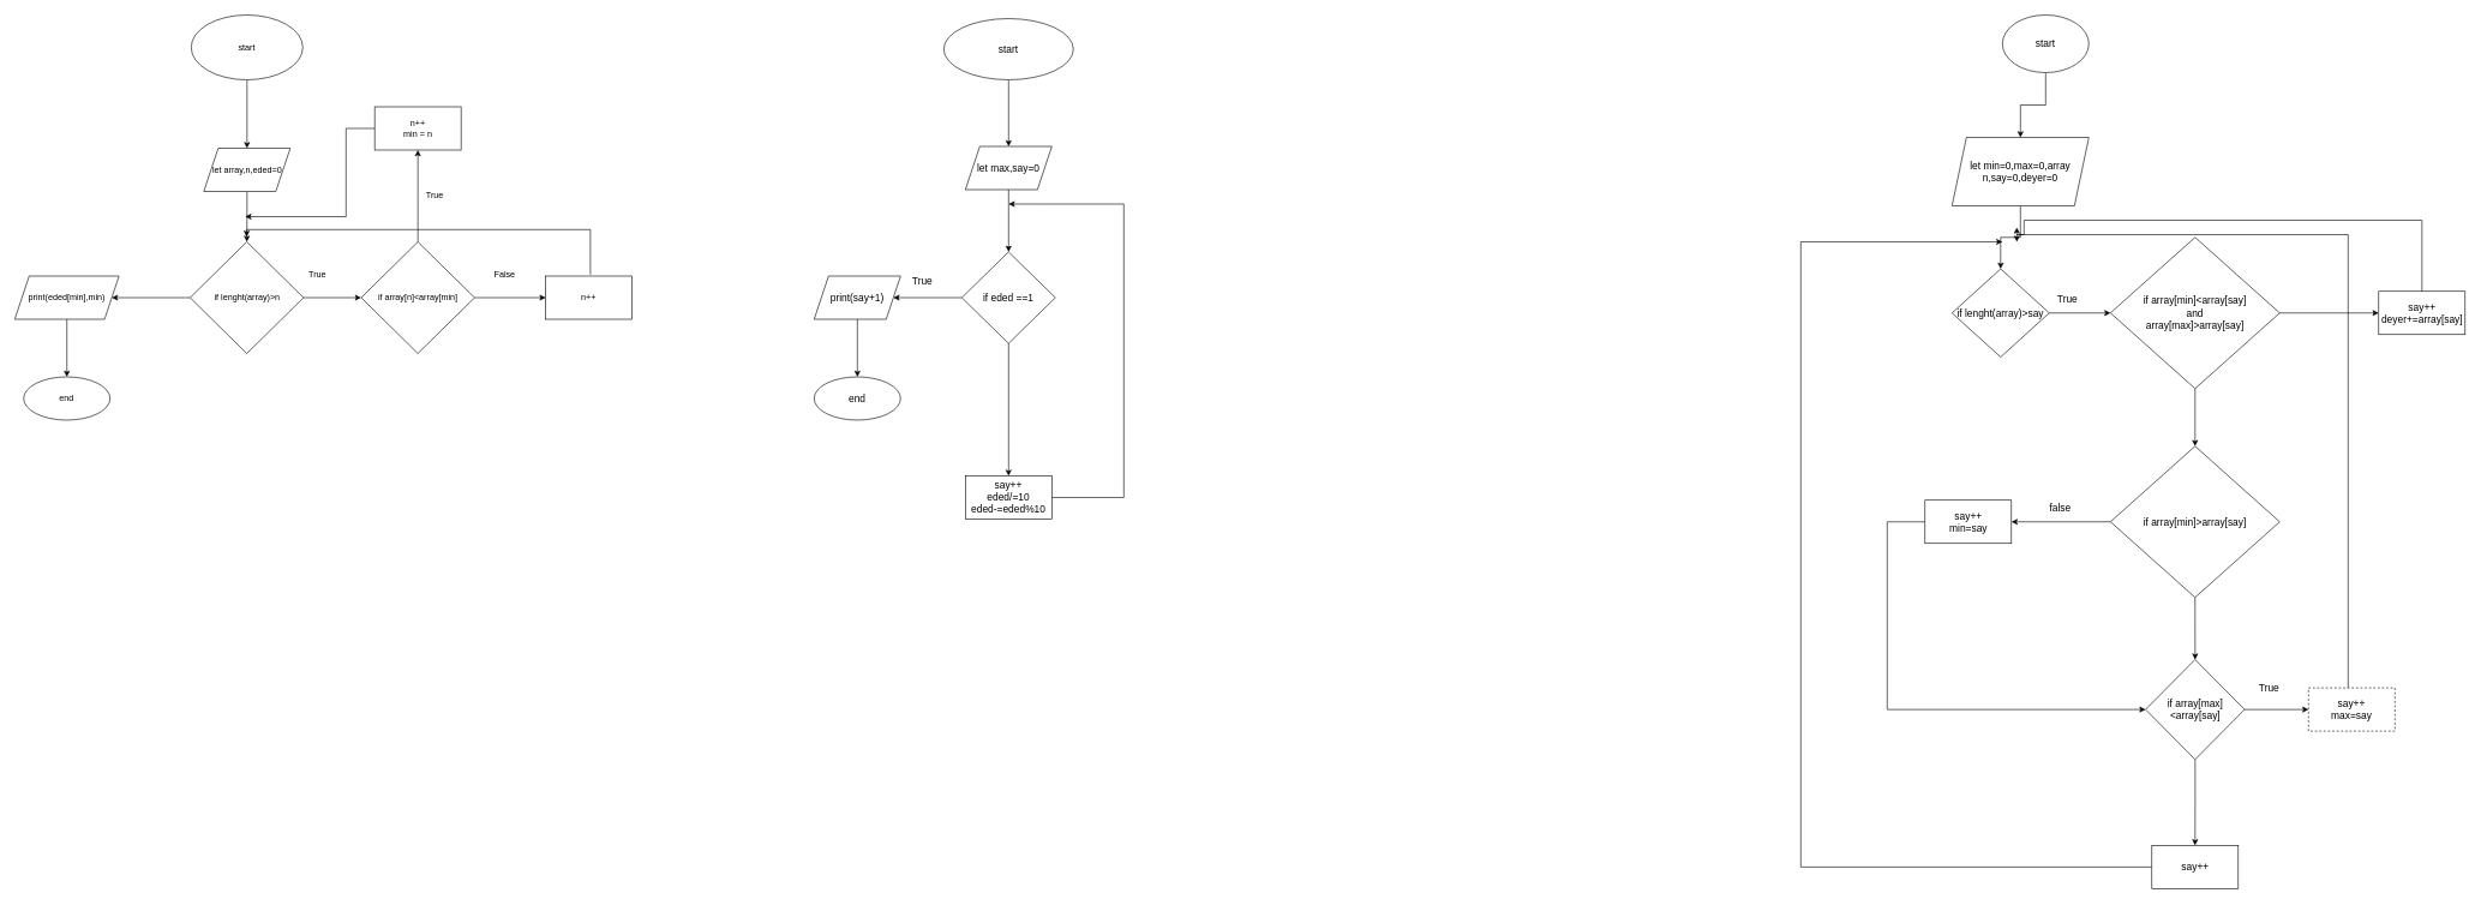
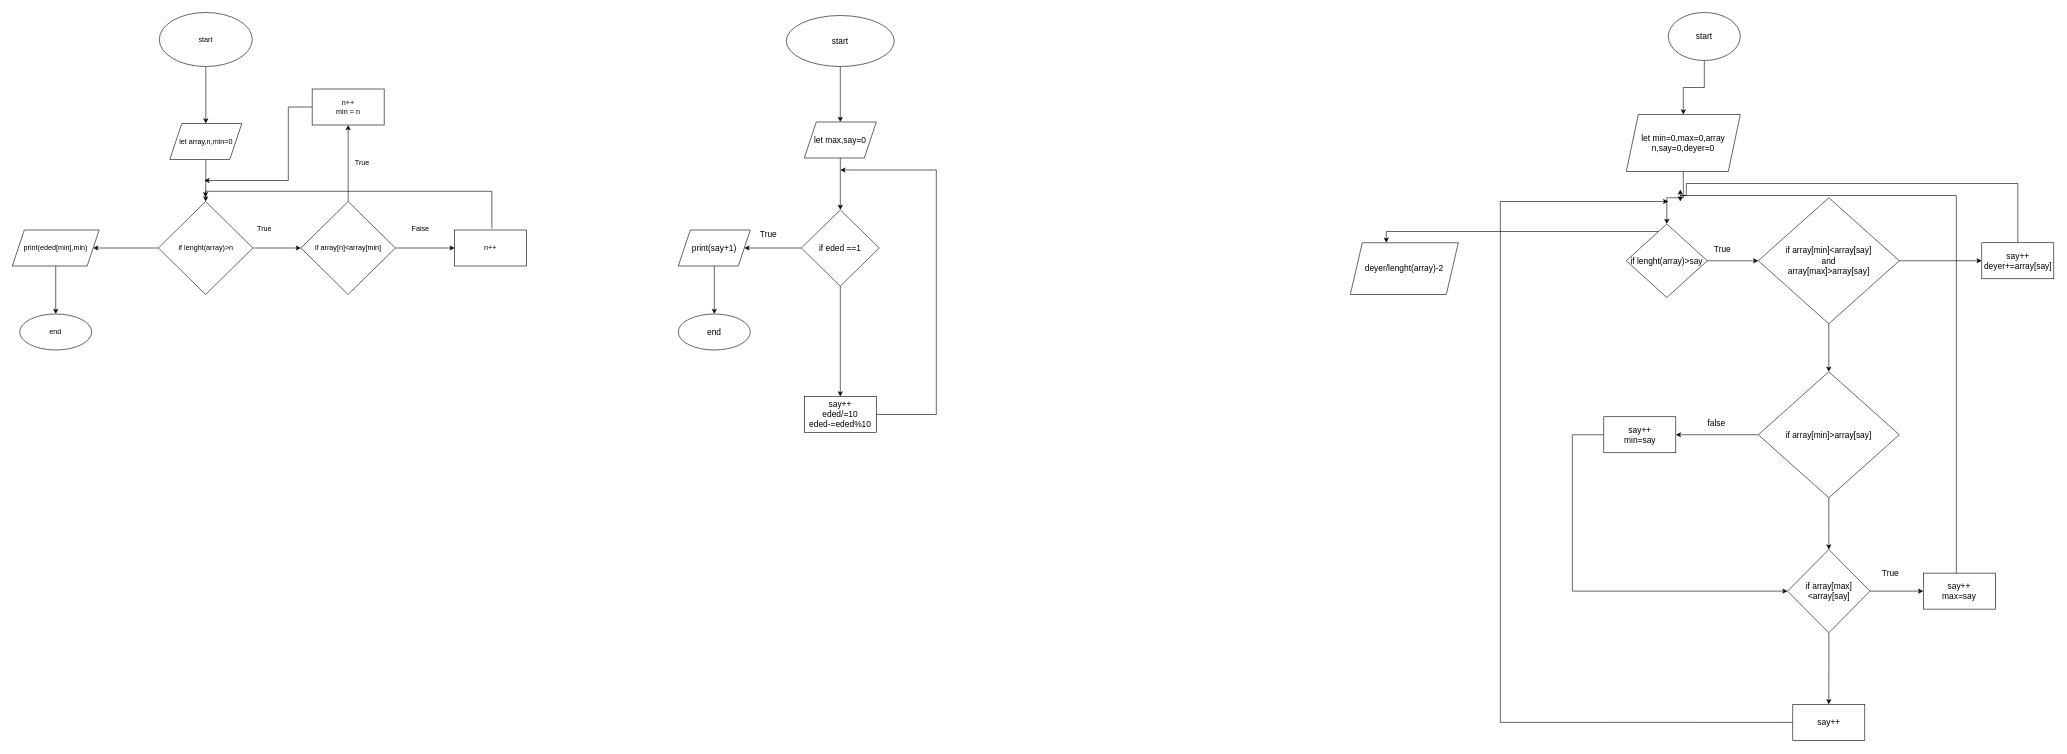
  <mxCell id="0" />
  <mxCell id="1" parent="0" />
  <mxCell id="2" value="" style="edgeStyle=orthogonalEdgeStyle;rounded=0;orthogonalLoop=1;jettySize=auto;html=1;" edge="1" parent="1" source="3" target="5"><mxGeometry relative="1" as="geometry" /></mxCell>
  <mxCell id="3" value="start" style="ellipse;whiteSpace=wrap;html=1;" vertex="1" parent="1"><mxGeometry x="265" y="20" width="155" height="90" as="geometry" /></mxCell>
  <mxCell id="4" value="" style="edgeStyle=orthogonalEdgeStyle;rounded=0;orthogonalLoop=1;jettySize=auto;html=1;" edge="1" parent="1" source="5" target="8"><mxGeometry relative="1" as="geometry" /></mxCell>
- <mxCell id="5" value="let array,n,eded=0" style="shape=parallelogram;perimeter=parallelogramPerimeter;whiteSpace=wrap;html=1;fixedSize=1;" vertex="1" parent="1"><mxGeometry x="282.5" y="205" width="120" height="60" as="geometry" /></mxCell>
+ <mxCell id="5" value="let array,n,min=0" style="shape=parallelogram;perimeter=parallelogramPerimeter;whiteSpace=wrap;html=1;fixedSize=1;" vertex="1" parent="1"><mxGeometry x="282.5" y="205" width="120" height="60" as="geometry" /></mxCell>
  <mxCell id="6" value="" style="edgeStyle=orthogonalEdgeStyle;rounded=0;orthogonalLoop=1;jettySize=auto;html=1;" edge="1" parent="1" source="8" target="11"><mxGeometry relative="1" as="geometry" /></mxCell>
  <mxCell id="7" value="" style="edgeStyle=orthogonalEdgeStyle;rounded=0;orthogonalLoop=1;jettySize=auto;html=1;" edge="1" parent="1" source="8" target="20"><mxGeometry relative="1" as="geometry" /></mxCell>
  <mxCell id="8" value="if lenght(array)&amp;gt;n" style="rhombus;whiteSpace=wrap;html=1;" vertex="1" parent="1"><mxGeometry x="263.5" y="335" width="157.5" height="155" as="geometry" /></mxCell>
  <mxCell id="9" value="" style="edgeStyle=orthogonalEdgeStyle;rounded=0;orthogonalLoop=1;jettySize=auto;html=1;" edge="1" parent="1" source="11" target="13"><mxGeometry relative="1" as="geometry" /></mxCell>
  <mxCell id="10" value="" style="edgeStyle=orthogonalEdgeStyle;rounded=0;orthogonalLoop=1;jettySize=auto;html=1;" edge="1" parent="1" source="11" target="16"><mxGeometry relative="1" as="geometry" /></mxCell>
  <mxCell id="11" value="if array[n]&amp;lt;array[min]" style="rhombus;whiteSpace=wrap;html=1;" vertex="1" parent="1"><mxGeometry x="501" y="335" width="157.5" height="155" as="geometry" /></mxCell>
  <mxCell id="12" style="edgeStyle=orthogonalEdgeStyle;rounded=0;orthogonalLoop=1;jettySize=auto;html=1;" edge="1" parent="1" source="13"><mxGeometry relative="1" as="geometry"><mxPoint x="340" y="300" as="targetPoint" /><Array as="points"><mxPoint x="480" y="178" /><mxPoint x="480" y="300" /></Array></mxGeometry></mxCell>
  <mxCell id="13" value="n++&lt;br&gt;min = n" style="whiteSpace=wrap;html=1;" vertex="1" parent="1"><mxGeometry x="519.75" y="147.5" width="120" height="60" as="geometry" /></mxCell>
  <mxCell id="14" value="True" style="text;html=1;align=center;verticalAlign=middle;resizable=0;points=[];autosize=1;strokeColor=none;fillColor=none;" vertex="1" parent="1"><mxGeometry x="583" y="260" width="40" height="20" as="geometry" /></mxCell>
  <mxCell id="15" style="edgeStyle=orthogonalEdgeStyle;rounded=0;orthogonalLoop=1;jettySize=auto;html=1;" edge="1" parent="1"><mxGeometry relative="1" as="geometry"><mxPoint x="342" y="328" as="targetPoint" /><mxPoint x="819.3" y="380.5" as="sourcePoint" /><Array as="points"><mxPoint x="819" y="318" /><mxPoint x="342" y="318" /></Array></mxGeometry></mxCell>
  <mxCell id="16" value="n++" style="whiteSpace=wrap;html=1;" vertex="1" parent="1"><mxGeometry x="757.25" y="382.5" width="120" height="60" as="geometry" /></mxCell>
  <mxCell id="17" value="False" style="text;html=1;align=center;verticalAlign=middle;resizable=0;points=[];autosize=1;strokeColor=none;fillColor=none;" vertex="1" parent="1"><mxGeometry x="680" y="370" width="40" height="20" as="geometry" /></mxCell>
  <mxCell id="18" value="True" style="text;html=1;align=center;verticalAlign=middle;resizable=0;points=[];autosize=1;strokeColor=none;fillColor=none;" vertex="1" parent="1"><mxGeometry x="420" y="370" width="40" height="20" as="geometry" /></mxCell>
  <mxCell id="19" value="" style="edgeStyle=orthogonalEdgeStyle;rounded=0;orthogonalLoop=1;jettySize=auto;html=1;" edge="1" parent="1" source="20" target="21"><mxGeometry relative="1" as="geometry" /></mxCell>
  <mxCell id="20" value="print(eded[min],min)" style="shape=parallelogram;perimeter=parallelogramPerimeter;whiteSpace=wrap;html=1;fixedSize=1;" vertex="1" parent="1"><mxGeometry x="20" y="382.5" width="144.75" height="60" as="geometry" /></mxCell>
  <mxCell id="21" value="end" style="ellipse;whiteSpace=wrap;html=1;" vertex="1" parent="1"><mxGeometry x="32.375" y="522.5" width="120" height="60" as="geometry" /></mxCell>
  <mxCell id="22" value="" style="edgeStyle=orthogonalEdgeStyle;rounded=0;orthogonalLoop=1;jettySize=auto;html=1;fontSize=14;" edge="1" parent="1" source="23" target="25"><mxGeometry relative="1" as="geometry" /></mxCell>
  <mxCell id="23" value="start" style="ellipse;whiteSpace=wrap;html=1;fontSize=14;" vertex="1" parent="1"><mxGeometry x="1310" y="25" width="180" height="85" as="geometry" /></mxCell>
  <mxCell id="24" style="edgeStyle=orthogonalEdgeStyle;rounded=0;orthogonalLoop=1;jettySize=auto;html=1;fontSize=14;" edge="1" parent="1" source="25" target="30"><mxGeometry relative="1" as="geometry" /></mxCell>
  <mxCell id="25" value="let max,say=0" style="shape=parallelogram;perimeter=parallelogramPerimeter;whiteSpace=wrap;html=1;fixedSize=1;fontSize=14;" vertex="1" parent="1"><mxGeometry x="1340" y="202.5" width="120" height="60" as="geometry" /></mxCell>
  <mxCell id="26" style="edgeStyle=orthogonalEdgeStyle;rounded=0;orthogonalLoop=1;jettySize=auto;html=1;fontSize=14;" edge="1" parent="1" source="27"><mxGeometry relative="1" as="geometry"><mxPoint x="1400" y="282.471" as="targetPoint" /><Array as="points"><mxPoint x="1560" y="690" /><mxPoint x="1560" y="283" /></Array></mxGeometry></mxCell>
  <mxCell id="27" value="say++&lt;br&gt;eded/=10&lt;br&gt;eded-=eded%10" style="whiteSpace=wrap;html=1;fontSize=14;" vertex="1" parent="1"><mxGeometry x="1340" y="660" width="120" height="60" as="geometry" /></mxCell>
  <mxCell id="28" style="edgeStyle=orthogonalEdgeStyle;rounded=0;orthogonalLoop=1;jettySize=auto;html=1;fontSize=14;" edge="1" parent="1" source="30" target="27"><mxGeometry relative="1" as="geometry" /></mxCell>
  <mxCell id="29" value="" style="edgeStyle=orthogonalEdgeStyle;rounded=0;orthogonalLoop=1;jettySize=auto;html=1;fontSize=14;" edge="1" parent="1" source="30" target="32"><mxGeometry relative="1" as="geometry" /></mxCell>
  <mxCell id="30" value="if eded ==1" style="rhombus;whiteSpace=wrap;html=1;fontSize=14;" vertex="1" parent="1"><mxGeometry x="1335" y="349" width="130" height="127" as="geometry" /></mxCell>
  <mxCell id="31" value="" style="edgeStyle=orthogonalEdgeStyle;rounded=0;orthogonalLoop=1;jettySize=auto;html=1;fontSize=14;" edge="1" parent="1" source="32" target="33"><mxGeometry relative="1" as="geometry" /></mxCell>
  <mxCell id="32" value="print(say+1)" style="shape=parallelogram;perimeter=parallelogramPerimeter;whiteSpace=wrap;html=1;fixedSize=1;fontSize=14;" vertex="1" parent="1"><mxGeometry x="1130" y="382.5" width="120" height="60" as="geometry" /></mxCell>
  <mxCell id="33" value="end" style="ellipse;whiteSpace=wrap;html=1;fontSize=14;" vertex="1" parent="1"><mxGeometry x="1130" y="522.5" width="120" height="60" as="geometry" /></mxCell>
  <mxCell id="34" value="True" style="text;html=1;align=center;verticalAlign=middle;resizable=0;points=[];autosize=1;strokeColor=none;fillColor=none;fontSize=14;" vertex="1" parent="1"><mxGeometry x="1260" y="380" width="40" height="20" as="geometry" /></mxCell>
  <mxCell id="35" value="" style="edgeStyle=orthogonalEdgeStyle;rounded=0;orthogonalLoop=1;jettySize=auto;html=1;fontSize=14;" edge="1" parent="1" source="36" target="38"><mxGeometry relative="1" as="geometry" /></mxCell>
  <mxCell id="36" value="start" style="ellipse;whiteSpace=wrap;html=1;fontSize=14;" vertex="1" parent="1"><mxGeometry x="2780" y="20" width="120" height="80" as="geometry" /></mxCell>
  <mxCell id="37" value="" style="edgeStyle=orthogonalEdgeStyle;rounded=0;orthogonalLoop=1;jettySize=auto;html=1;fontSize=14;" edge="1" parent="1" source="38" target="41"><mxGeometry relative="1" as="geometry" /></mxCell>
  <mxCell id="38" value="let min=0,max=0,array&lt;br&gt;n,say=0,deyer=0" style="shape=parallelogram;perimeter=parallelogramPerimeter;whiteSpace=wrap;html=1;fixedSize=1;fontSize=14;" vertex="1" parent="1"><mxGeometry x="2710" y="190" width="190" height="95" as="geometry" /></mxCell>
  <mxCell id="39" value="" style="edgeStyle=orthogonalEdgeStyle;rounded=0;orthogonalLoop=1;jettySize=auto;html=1;fontSize=14;" edge="1" parent="1" source="41" target="44"><mxGeometry relative="1" as="geometry" /></mxCell>
+ <mxCell id="40" value="" style="edgeStyle=orthogonalEdgeStyle;rounded=0;orthogonalLoop=1;jettySize=auto;html=1;fontSize=14;" edge="1" parent="1" source="41" target="62"><mxGeometry relative="1" as="geometry"><Array as="points"><mxPoint x="2310" y="385" /></Array></mxGeometry></mxCell>
  <mxCell id="41" value="if lenght(array)&amp;gt;say" style="rhombus;whiteSpace=wrap;html=1;fontSize=14;" vertex="1" parent="1"><mxGeometry x="2710" y="372.5" width="135" height="122.5" as="geometry" /></mxCell>
  <mxCell id="42" value="" style="edgeStyle=orthogonalEdgeStyle;rounded=0;orthogonalLoop=1;jettySize=auto;html=1;fontSize=14;" edge="1" parent="1" source="44" target="46"><mxGeometry relative="1" as="geometry" /></mxCell>
  <mxCell id="43" value="" style="edgeStyle=orthogonalEdgeStyle;rounded=0;orthogonalLoop=1;jettySize=auto;html=1;fontSize=14;" edge="1" parent="1" source="44" target="49"><mxGeometry relative="1" as="geometry" /></mxCell>
  <mxCell id="44" value="if array[min]&amp;lt;array[say]&lt;br&gt;and&lt;br&gt;array[max]&amp;gt;array[say]" style="rhombus;whiteSpace=wrap;html=1;fontSize=14;" vertex="1" parent="1"><mxGeometry x="2930" y="328.75" width="235" height="210" as="geometry" /></mxCell>
  <mxCell id="45" style="edgeStyle=orthogonalEdgeStyle;rounded=0;orthogonalLoop=1;jettySize=auto;html=1;fontSize=14;" edge="1" parent="1" source="46"><mxGeometry relative="1" as="geometry"><mxPoint x="2800" y="335" as="targetPoint" /><Array as="points"><mxPoint x="3362" y="305" /><mxPoint x="2810" y="305" /><mxPoint x="2810" y="325" /><mxPoint x="2800" y="325" /></Array></mxGeometry></mxCell>
  <mxCell id="46" value="say++&lt;br&gt;deyer+=array[say]" style="whiteSpace=wrap;html=1;fontSize=14;" vertex="1" parent="1"><mxGeometry x="3302.5" y="403.75" width="120" height="60" as="geometry" /></mxCell>
  <mxCell id="47" value="" style="edgeStyle=orthogonalEdgeStyle;rounded=0;orthogonalLoop=1;jettySize=auto;html=1;fontSize=14;" edge="1" parent="1" source="49" target="51"><mxGeometry relative="1" as="geometry" /></mxCell>
  <mxCell id="48" value="" style="edgeStyle=orthogonalEdgeStyle;rounded=0;orthogonalLoop=1;jettySize=auto;html=1;fontSize=14;" edge="1" parent="1" source="49" target="55"><mxGeometry relative="1" as="geometry" /></mxCell>
  <mxCell id="49" value="if array[min]&amp;gt;array[say]&lt;br&gt;" style="rhombus;whiteSpace=wrap;html=1;fontSize=14;" vertex="1" parent="1"><mxGeometry x="2930" y="618.75" width="235" height="210" as="geometry" /></mxCell>
  <mxCell id="50" style="edgeStyle=orthogonalEdgeStyle;rounded=0;orthogonalLoop=1;jettySize=auto;html=1;entryX=0;entryY=0.5;entryDx=0;entryDy=0;fontSize=14;" edge="1" parent="1" source="51" target="55"><mxGeometry relative="1" as="geometry"><Array as="points"><mxPoint x="2620" y="724" /><mxPoint x="2620" y="984" /></Array></mxGeometry></mxCell>
  <mxCell id="51" value="say++&lt;br&gt;min=say" style="whiteSpace=wrap;html=1;fontSize=14;" vertex="1" parent="1"><mxGeometry x="2672.5" y="693.75" width="120" height="60" as="geometry" /></mxCell>
  <mxCell id="52" value="false" style="text;html=1;align=center;verticalAlign=middle;resizable=0;points=[];autosize=1;strokeColor=none;fillColor=none;fontSize=14;" vertex="1" parent="1"><mxGeometry x="2835" y="695" width="50" height="20" as="geometry" /></mxCell>
  <mxCell id="53" value="" style="edgeStyle=orthogonalEdgeStyle;rounded=0;orthogonalLoop=1;jettySize=auto;html=1;fontSize=14;" edge="1" parent="1" source="55" target="57"><mxGeometry relative="1" as="geometry" /></mxCell>
  <mxCell id="54" value="" style="edgeStyle=orthogonalEdgeStyle;rounded=0;orthogonalLoop=1;jettySize=auto;html=1;fontSize=14;" edge="1" parent="1" source="55" target="60"><mxGeometry relative="1" as="geometry" /></mxCell>
  <mxCell id="55" value="if array[max]&amp;lt;array[say]" style="rhombus;whiteSpace=wrap;html=1;fontSize=14;" vertex="1" parent="1"><mxGeometry x="2978.75" y="915" width="137.5" height="138.75" as="geometry" /></mxCell>
  <mxCell id="56" style="edgeStyle=orthogonalEdgeStyle;rounded=0;orthogonalLoop=1;jettySize=auto;html=1;fontSize=14;" edge="1" parent="1" source="57"><mxGeometry relative="1" as="geometry"><mxPoint x="2800" y="315" as="targetPoint" /><Array as="points"><mxPoint x="3260" y="325" /><mxPoint x="2800" y="325" /></Array></mxGeometry></mxCell>
- <mxCell id="57" value="say++&lt;br&gt;max=say" style="whiteSpace=wrap;html=1;fontSize=14;dashed=1;" vertex="1" parent="1"><mxGeometry x="3205" y="954.375" width="120" height="60" as="geometry" /></mxCell>
+ <mxCell id="57" value="say++&lt;br&gt;max=say" style="whiteSpace=wrap;html=1;fontSize=14;" vertex="1" parent="1"><mxGeometry x="3205" y="954.375" width="120" height="60" as="geometry" /></mxCell>
  <mxCell id="58" value="True" style="text;html=1;align=center;verticalAlign=middle;resizable=0;points=[];autosize=1;strokeColor=none;fillColor=none;fontSize=14;" vertex="1" parent="1"><mxGeometry x="3130" y="945" width="40" height="20" as="geometry" /></mxCell>
  <mxCell id="59" style="edgeStyle=orthogonalEdgeStyle;rounded=0;orthogonalLoop=1;jettySize=auto;html=1;exitX=0;exitY=0.5;exitDx=0;exitDy=0;fontSize=14;" edge="1" parent="1" source="60"><mxGeometry relative="1" as="geometry"><mxPoint x="2780" y="335" as="targetPoint" /><Array as="points"><mxPoint x="2500" y="1203" /><mxPoint x="2500" y="335" /></Array></mxGeometry></mxCell>
  <mxCell id="60" value="say++" style="whiteSpace=wrap;html=1;fontSize=14;" vertex="1" parent="1"><mxGeometry x="2987.5" y="1173.125" width="120" height="60" as="geometry" /></mxCell>
  <mxCell id="61" value="True" style="text;html=1;align=center;verticalAlign=middle;resizable=0;points=[];autosize=1;strokeColor=none;fillColor=none;fontSize=14;" vertex="1" parent="1"><mxGeometry x="2850" y="405" width="40" height="20" as="geometry" /></mxCell>
+ <mxCell id="62" value="deyer/lenght(array)-2" style="shape=parallelogram;perimeter=parallelogramPerimeter;whiteSpace=wrap;html=1;fixedSize=1;fontSize=14;" vertex="1" parent="1"><mxGeometry x="2250" y="403.75" width="180" height="86.25" as="geometry" /></mxCell>
